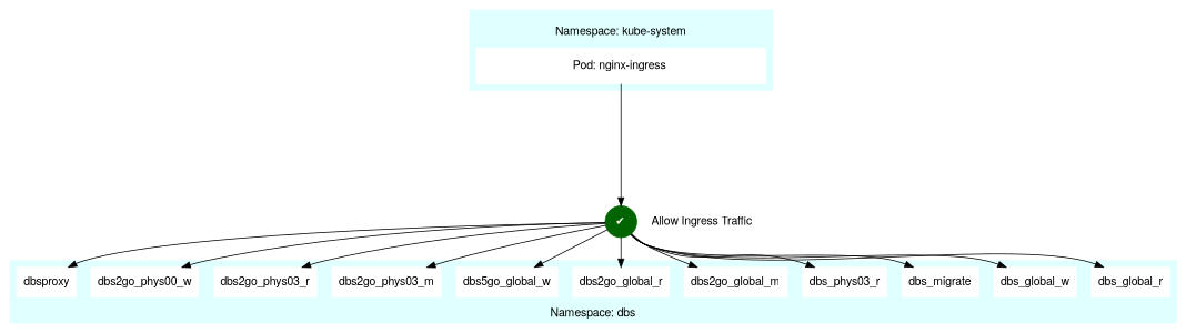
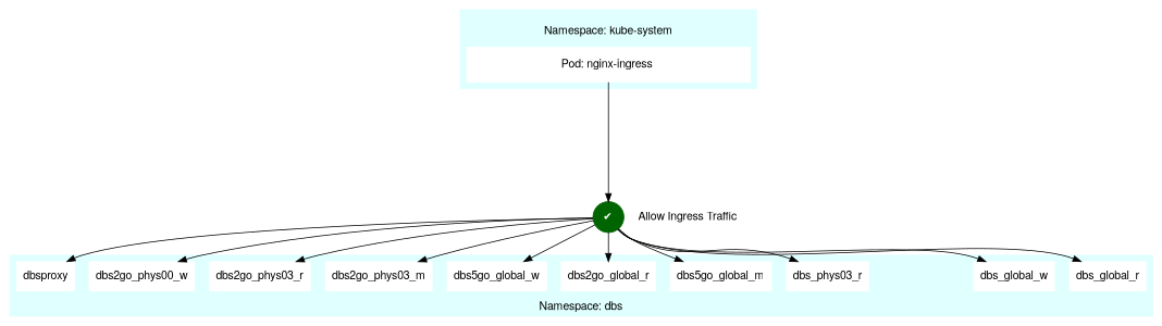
  digraph {
    fontname="Helvetica,Arial,sans-serif"
    node [color=white fontname="Helvetica,Arial,sans-serif" shape=box style=filled labeljust=c]
    edge [fontname="Helvetica,Arial,sans-serif"]
    n1 [label="    Pod: nginx-ingress     " margin="1.4,0.2" labeljust=""]
    n2 [label=dbs_global_r]
    n3 [label=dbs_global_w]
-   n4 [label=dbs_migrate]
    n5 [label=dbs_phys03_r]
-   n6 [label=dbs2go_global_m]
+   n6 [label=dbs5go_global_m]
    n7 [label=dbs2go_global_r]
    n8 [label=dbs5go_global_w]
    n9 [label=dbs2go_phys03_m]
    n10 [label=dbs2go_phys03_r]
    n11 [label=dbs2go_phys00_w]
    n12 [label=dbsproxy]
    n13 [label="Allow Ingress Traffic" margin=0 labeljust=""]
    n14 [color=darkgreen fontcolor=white label=<&#10004;> shape=circle labeljust=""]
    subgraph cluster_1 {
      color=lightcyan
      label=" \nNamespace: kube-system"
      labeljust=c
      style=filled
      n1
    }
    subgraph cluster_2 {
      color=lightcyan
      label="Namespace: dbs"
      labeljust=c
      labelloc=b
      style=filled
      n2
      n3
-     n4
      n5
      n6
      n7
      n8
      n9
      n10
      n11
      n12
    }
    subgraph cluster_3 {
      color=white
      n13
      n14
    }
    n1 -> n14 [minlen=4]
    n14 -> n2
    n14 -> n3
-   n14 -> n4
    n14 -> n5
    n14 -> n6
    n14 -> n7
    n14 -> n8
    n14 -> n9
    n14 -> n10
    n14 -> n11
    n14 -> n12
  }
